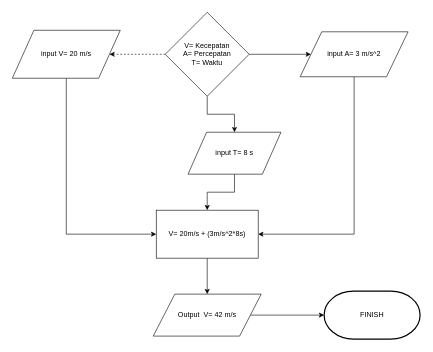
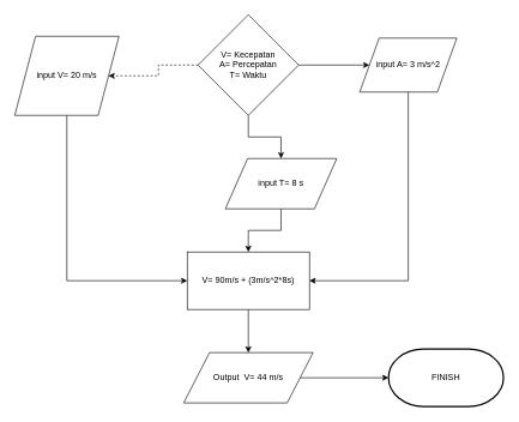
  <mxCell id="0" />
  <mxCell id="1" parent="0" />
  <mxCell id="2" value="" style="edgeStyle=orthogonalEdgeStyle;rounded=0;orthogonalLoop=1;jettySize=auto;html=1;" parent="1" source="3" target="4" edge="1"><mxGeometry relative="1" as="geometry" /></mxCell>
- <mxCell id="3" value="Output&amp;nbsp; V= 42 m/s" style="shape=parallelogram;perimeter=parallelogramPerimeter;whiteSpace=wrap;html=1;dashed=0;" parent="1" vertex="1"><mxGeometry x="255" y="490" width="180" height="70" as="geometry" /></mxCell>
+ <mxCell id="3" value="Output&amp;nbsp; V= 44 m/s" style="shape=parallelogram;perimeter=parallelogramPerimeter;whiteSpace=wrap;html=1;dashed=0;" parent="1" vertex="1"><mxGeometry x="255" y="490" width="180" height="70" as="geometry" /></mxCell>
  <mxCell id="4" value="FINISH" style="strokeWidth=2;html=1;shape=mxgraph.flowchart.terminator;whiteSpace=wrap;" parent="1" vertex="1"><mxGeometry x="540" y="485" width="160" height="80" as="geometry" /></mxCell>
  <mxCell id="5" value="" style="edgeStyle=orthogonalEdgeStyle;rounded=0;orthogonalLoop=1;jettySize=auto;html=1;dashed=1;" parent="1" source="8" target="10" edge="1"><mxGeometry relative="1" as="geometry" /></mxCell>
  <mxCell id="6" value="" style="edgeStyle=orthogonalEdgeStyle;rounded=0;orthogonalLoop=1;jettySize=auto;html=1;" parent="1" source="8" target="12" edge="1"><mxGeometry relative="1" as="geometry" /></mxCell>
  <mxCell id="7" value="" style="edgeStyle=orthogonalEdgeStyle;rounded=0;orthogonalLoop=1;jettySize=auto;html=1;" parent="1" source="8" target="14" edge="1"><mxGeometry relative="1" as="geometry" /></mxCell>
  <mxCell id="8" value="V= Kecepatan&lt;br&gt;A= Percepatan&lt;br&gt;T= Waktu" style="rhombus;whiteSpace=wrap;html=1;" parent="1" vertex="1"><mxGeometry x="275" y="20" width="140" height="140" as="geometry" /></mxCell>
  <mxCell id="9" style="edgeStyle=orthogonalEdgeStyle;rounded=0;orthogonalLoop=1;jettySize=auto;html=1;exitX=0.5;exitY=1;exitDx=0;exitDy=0;entryX=0;entryY=0.5;entryDx=0;entryDy=0;" edge="1" parent="1" source="10" target="16"><mxGeometry relative="1" as="geometry" /></mxCell>
- <mxCell id="10" value="input V= 20 m/s" style="shape=parallelogram;perimeter=parallelogramPerimeter;whiteSpace=wrap;html=1;dashed=0;" parent="1" vertex="1"><mxGeometry x="20" y="50" width="180" height="80" as="geometry" /></mxCell>
+ <mxCell id="10" value="input V= 20 m/s" style="shape=parallelogram;perimeter=parallelogramPerimeter;whiteSpace=wrap;html=1;dashed=0;" parent="1" vertex="1"><mxGeometry x="20" y="50" width="145" height="110" as="geometry" /></mxCell>
  <mxCell id="11" style="edgeStyle=orthogonalEdgeStyle;rounded=0;orthogonalLoop=1;jettySize=auto;html=1;exitX=0.5;exitY=1;exitDx=0;exitDy=0;entryX=1;entryY=0.5;entryDx=0;entryDy=0;" edge="1" parent="1" source="12" target="16"><mxGeometry relative="1" as="geometry" /></mxCell>
- <mxCell id="12" value="input A= 3 m/s^2" style="shape=parallelogram;perimeter=parallelogramPerimeter;whiteSpace=wrap;html=1;dashed=0;" parent="1" vertex="1"><mxGeometry x="500" y="52.5" width="180" height="75" as="geometry" /></mxCell>
+ <mxCell id="12" value="input A= 3 m/s^2" style="shape=parallelogram;perimeter=parallelogramPerimeter;whiteSpace=wrap;html=1;dashed=0;" parent="1" vertex="1"><mxGeometry x="500" y="52.5" width="135" height="75" as="geometry" /></mxCell>
  <mxCell id="13" value="" style="edgeStyle=orthogonalEdgeStyle;rounded=0;orthogonalLoop=1;jettySize=auto;html=1;" parent="1" source="14" target="16" edge="1"><mxGeometry relative="1" as="geometry" /></mxCell>
  <mxCell id="14" value="input T= 8 s" style="shape=parallelogram;perimeter=parallelogramPerimeter;whiteSpace=wrap;html=1;dashed=0;" parent="1" vertex="1"><mxGeometry x="313" y="220" width="155" height="70" as="geometry" /></mxCell>
  <mxCell id="15" value="" style="edgeStyle=orthogonalEdgeStyle;rounded=0;orthogonalLoop=1;jettySize=auto;html=1;" parent="1" source="16" target="3" edge="1"><mxGeometry relative="1" as="geometry" /></mxCell>
- <mxCell id="16" value="V= 20m/s + (3m/s^2*8s)" style="html=1;dashed=0;whiteSpace=wrap;" parent="1" vertex="1"><mxGeometry x="260" y="350" width="170" height="80" as="geometry" /></mxCell>
+ <mxCell id="16" value="V= 90m/s + (3m/s^2*8s)" style="html=1;dashed=0;whiteSpace=wrap;" parent="1" vertex="1"><mxGeometry x="260" y="350" width="170" height="80" as="geometry" /></mxCell>
